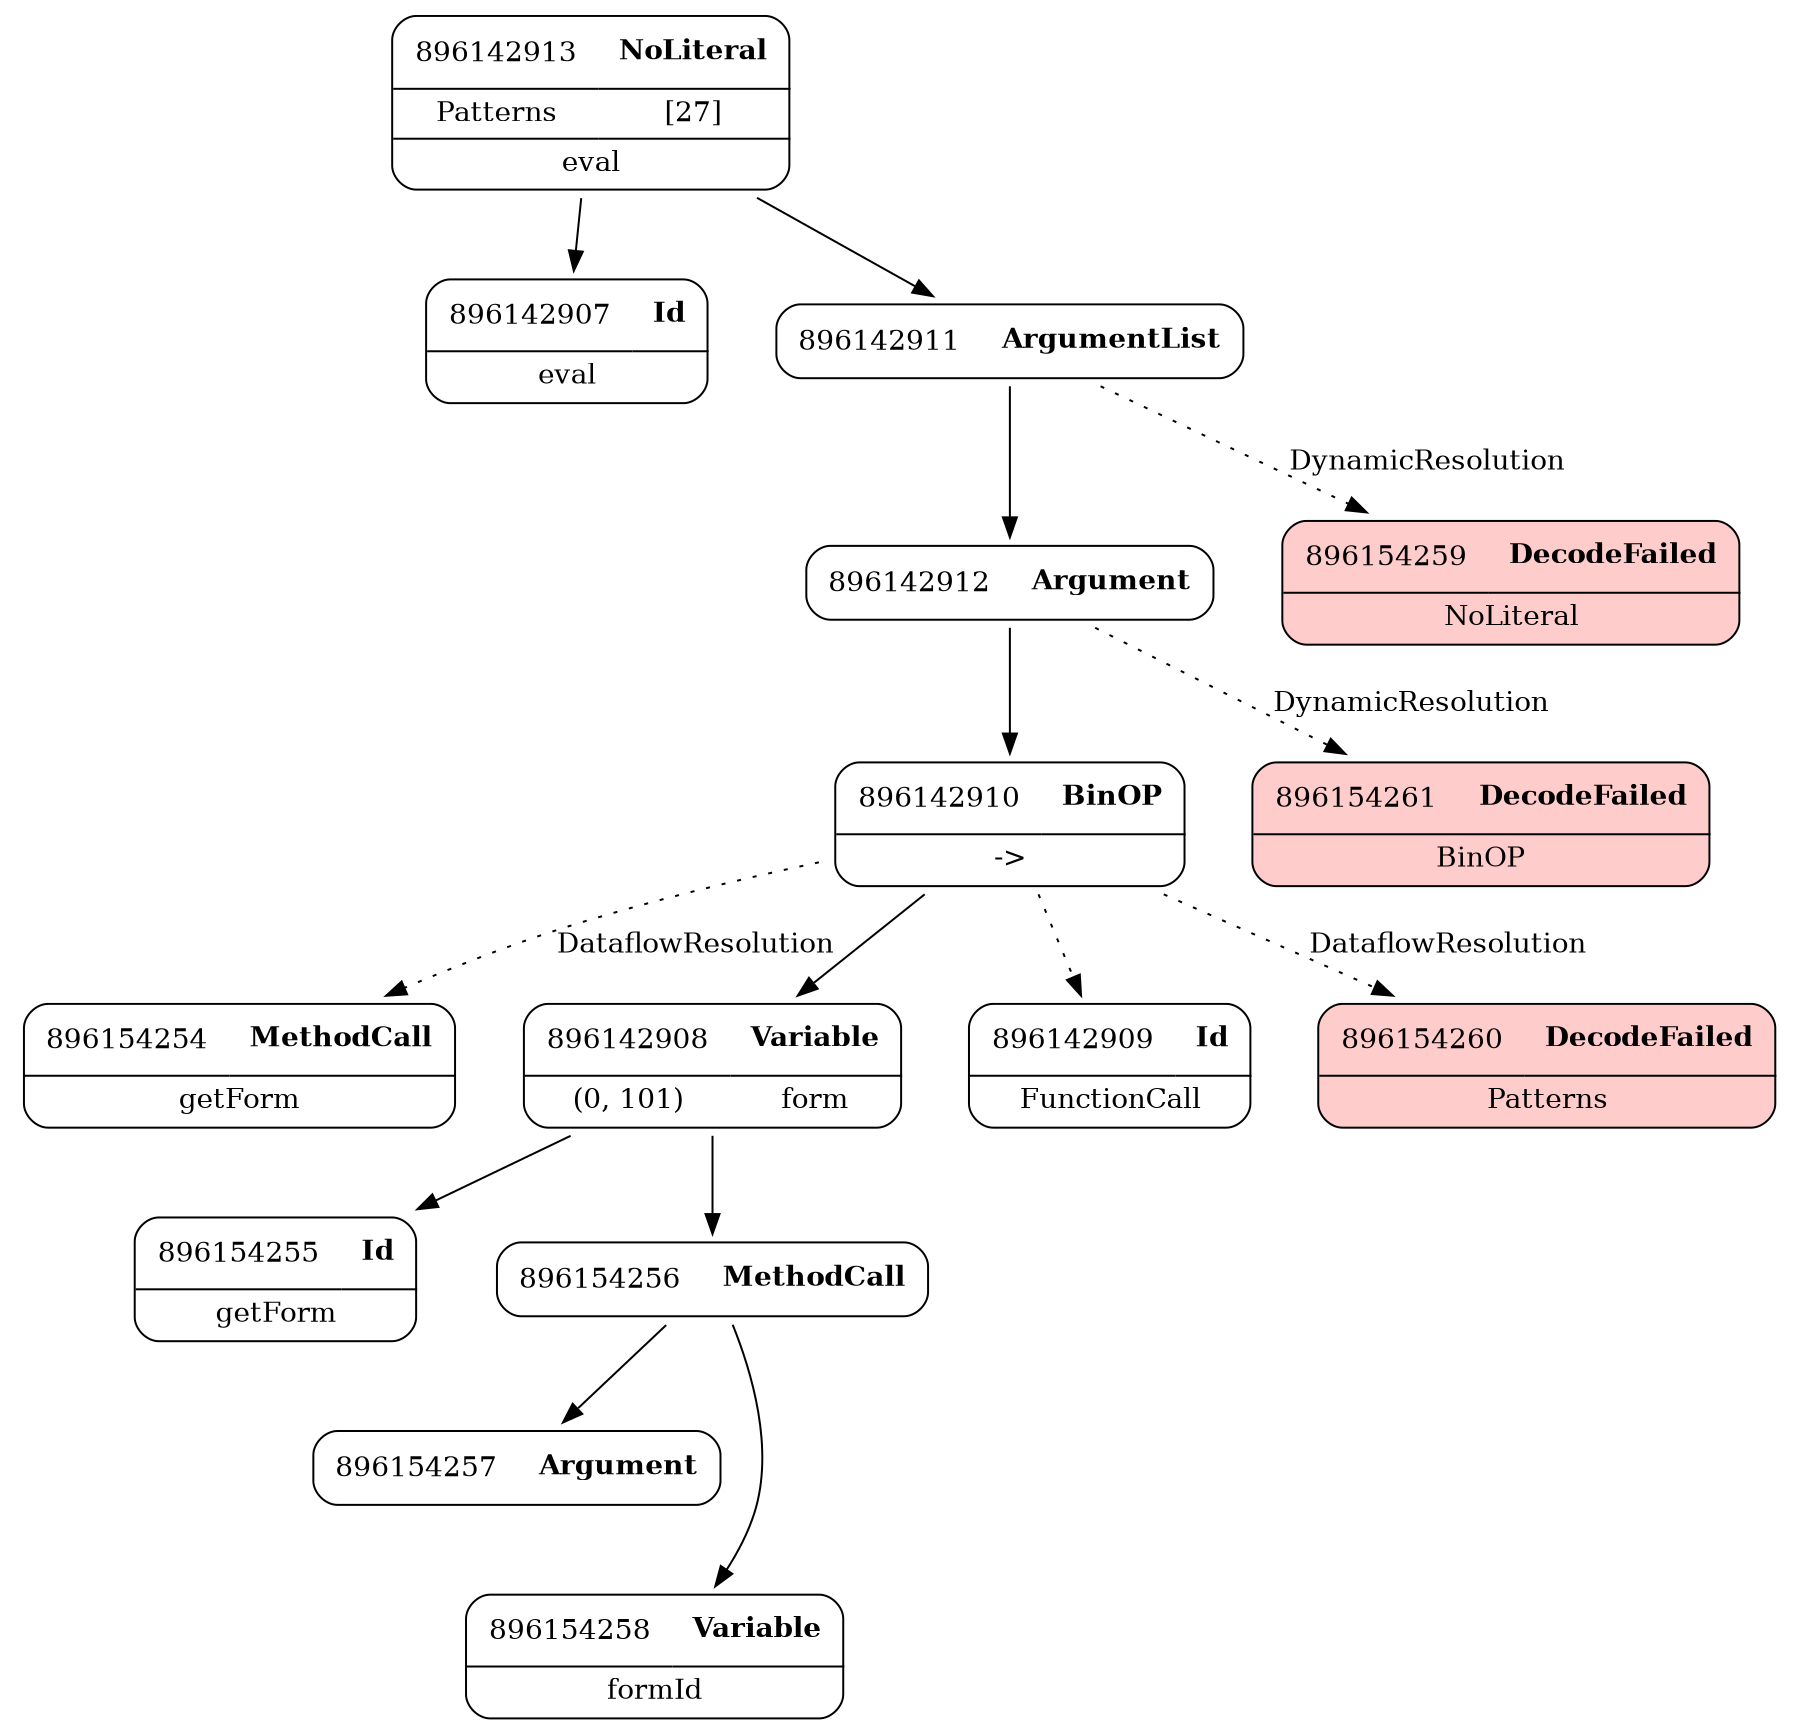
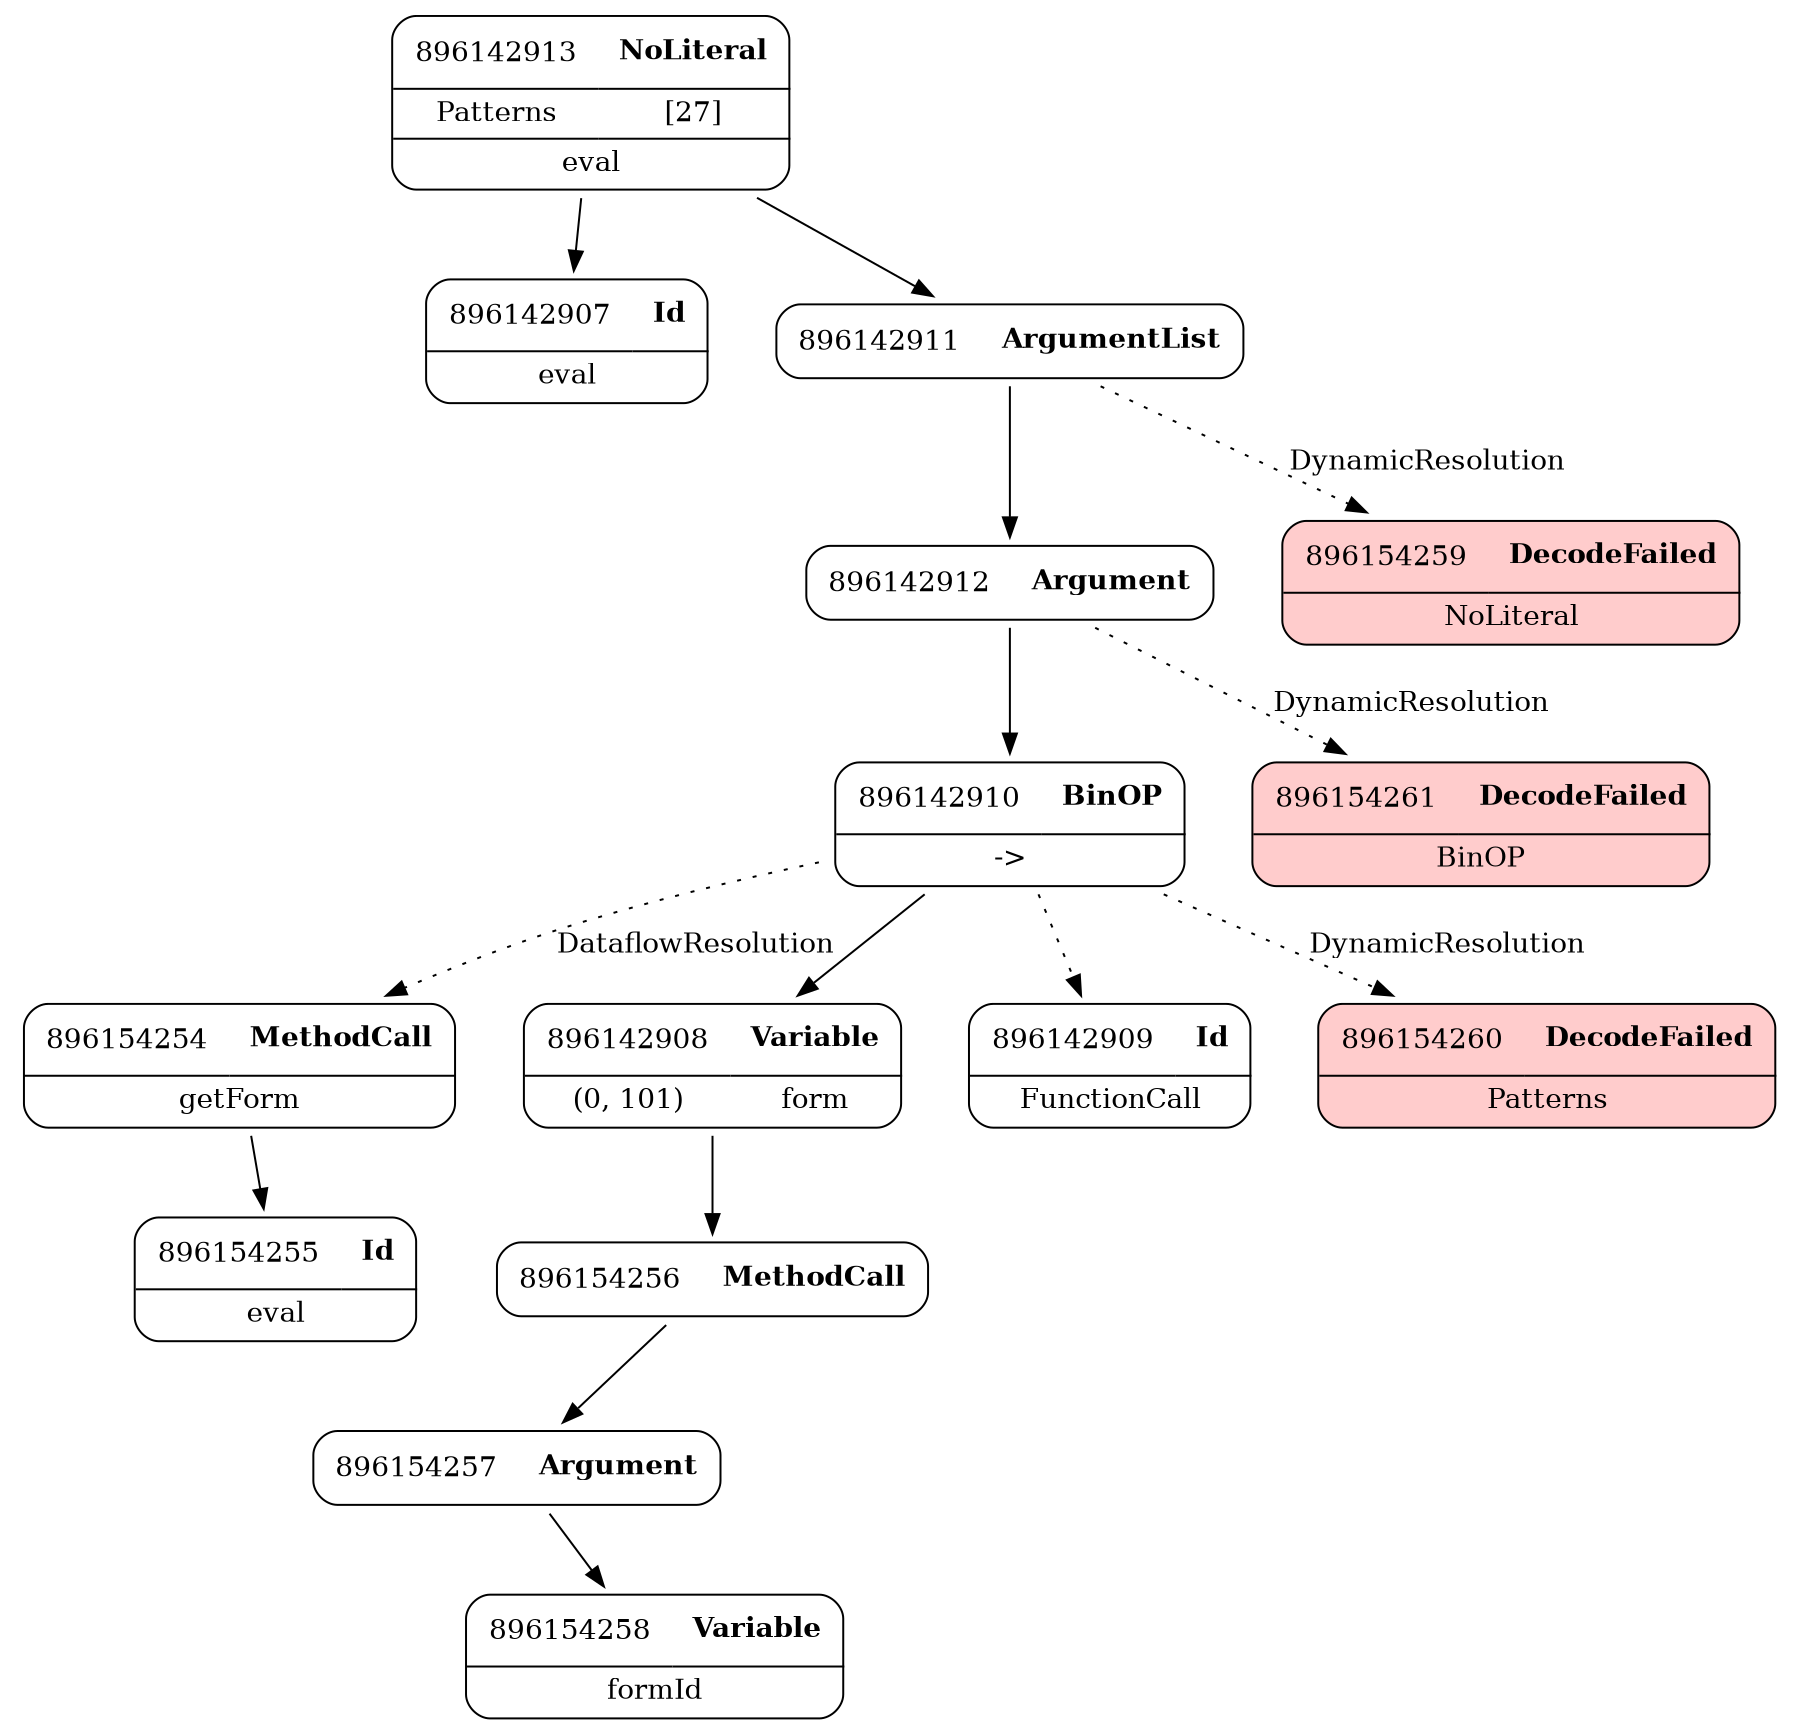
  digraph {
    node [shape=none]
    edge [weight=2]
    n1 [label=<<TABLE border='1' cellspacing='0' cellpadding='10' style='rounded' ><TR><TD border='0'>896154254</TD><TD border='0'><B>MethodCall</B></TD></TR><HR/><TR><TD border='0' cellpadding='5' colspan='2'>getForm</TD></TR></TABLE>>]
-   n2 [label=<<TABLE border='1' cellspacing='0' cellpadding='10' style='rounded' ><TR><TD border='0'>896154255</TD><TD border='0'><B>Id</B></TD></TR><HR/><TR><TD border='0' cellpadding='5' colspan='2'>getForm</TD></TR></TABLE>>]
+   n2 [label=<<TABLE border='1' cellspacing='0' cellpadding='10' style='rounded' ><TR><TD border='0'>896154255</TD><TD border='0'><B>Id</B></TD></TR><HR/><TR><TD border='0' cellpadding='5' colspan='2'>eval</TD></TR></TABLE>>]
    n3 [label=<<TABLE border='1' cellspacing='0' cellpadding='10' style='rounded' ><TR><TD border='0'>896154256</TD><TD border='0'><B>MethodCall</B></TD></TR></TABLE>>]
    n4 [label=<<TABLE border='1' cellspacing='0' cellpadding='10' style='rounded' ><TR><TD border='0'>896154257</TD><TD border='0'><B>Argument</B></TD></TR></TABLE>>]
    n5 [label=<<TABLE border='1' cellspacing='0' cellpadding='10' style='rounded' ><TR><TD border='0'>896154258</TD><TD border='0'><B>Variable</B></TD></TR><HR/><TR><TD border='0' cellpadding='5' colspan='2'>formId</TD></TR></TABLE>>]
    n6 [label=<<TABLE border='1' cellspacing='0' cellpadding='10' style='rounded' ><TR><TD border='0'>896142912</TD><TD border='0'><B>Argument</B></TD></TR></TABLE>>]
    n7 [label=<<TABLE border='1' cellspacing='0' cellpadding='10' style='rounded' ><TR><TD border='0'>896142910</TD><TD border='0'><B>BinOP</B></TD></TR><HR/><TR><TD border='0' cellpadding='5' colspan='2'>-&gt;</TD></TR></TABLE>>]
    n8 [label=<<TABLE border='1' cellspacing='0' cellpadding='10' style='rounded' bgcolor='#FFCCCC' ><TR><TD border='0'>896154261</TD><TD border='0'><B>DecodeFailed</B></TD></TR><HR/><TR><TD border='0' cellpadding='5' colspan='2'>BinOP</TD></TR></TABLE>>]
    n9 [label=<<TABLE border='1' cellspacing='0' cellpadding='10' style='rounded' ><TR><TD border='0'>896142908</TD><TD border='0'><B>Variable</B></TD></TR><HR/><TR><TD border='0' cellpadding='5'>(0, 101)</TD><TD border='0' cellpadding='5'>form</TD></TR></TABLE>>]
    n10 [label=<<TABLE border='1' cellspacing='0' cellpadding='10' style='rounded' ><TR><TD border='0'>896142909</TD><TD border='0'><B>Id</B></TD></TR><HR/><TR><TD border='0' cellpadding='5' colspan='2'>FunctionCall</TD></TR></TABLE>>]
    n11 [label=<<TABLE border='1' cellspacing='0' cellpadding='10' style='rounded' bgcolor='#FFCCCC' ><TR><TD border='0'>896154260</TD><TD border='0'><B>DecodeFailed</B></TD></TR><HR/><TR><TD border='0' cellpadding='5' colspan='2'>Patterns</TD></TR></TABLE>>]
    n12 [label=<<TABLE border='1' cellspacing='0' cellpadding='10' style='rounded' bgcolor='#FFCCCC' ><TR><TD border='0'>896154259</TD><TD border='0'><B>DecodeFailed</B></TD></TR><HR/><TR><TD border='0' cellpadding='5' colspan='2'>NoLiteral</TD></TR></TABLE>>]
    n13 [label=<<TABLE border='1' cellspacing='0' cellpadding='10' style='rounded' ><TR><TD border='0'>896142913</TD><TD border='0'><B>NoLiteral</B></TD></TR><HR/><TR><TD border='0' cellpadding='5'>Patterns</TD><TD border='0' cellpadding='5'>[27]</TD></TR><HR/><TR><TD border='0' cellpadding='5' colspan='2'>eval</TD></TR></TABLE>>]
    n14 [label=<<TABLE border='1' cellspacing='0' cellpadding='10' style='rounded' ><TR><TD border='0'>896142907</TD><TD border='0'><B>Id</B></TD></TR><HR/><TR><TD border='0' cellpadding='5' colspan='2'>eval</TD></TR></TABLE>>]
    n15 [label=<<TABLE border='1' cellspacing='0' cellpadding='10' style='rounded' ><TR><TD border='0'>896142911</TD><TD border='0'><B>ArgumentList</B></TD></TR></TABLE>>]
-   n9 -> n2
+   n1 -> n2
    n3 -> n4
-   n3 -> n5
+   n4 -> n5
    n6 -> n7
    n6 -> n8 [label=DynamicResolution style=dotted weight=""]
    n7 -> n1 [label=DataflowResolution style=dotted weight=""]
    n7 -> n9
    n7 -> n10 [style=dotted]
-   n7 -> n11 [label=DataflowResolution style=dotted weight=""]
+   n7 -> n11 [label=DynamicResolution style=dotted weight=""]
    n9 -> n3
    n13 -> n14
    n13 -> n15
    n15 -> n6
    n15 -> n12 [label=DynamicResolution style=dotted weight=""]
  }
